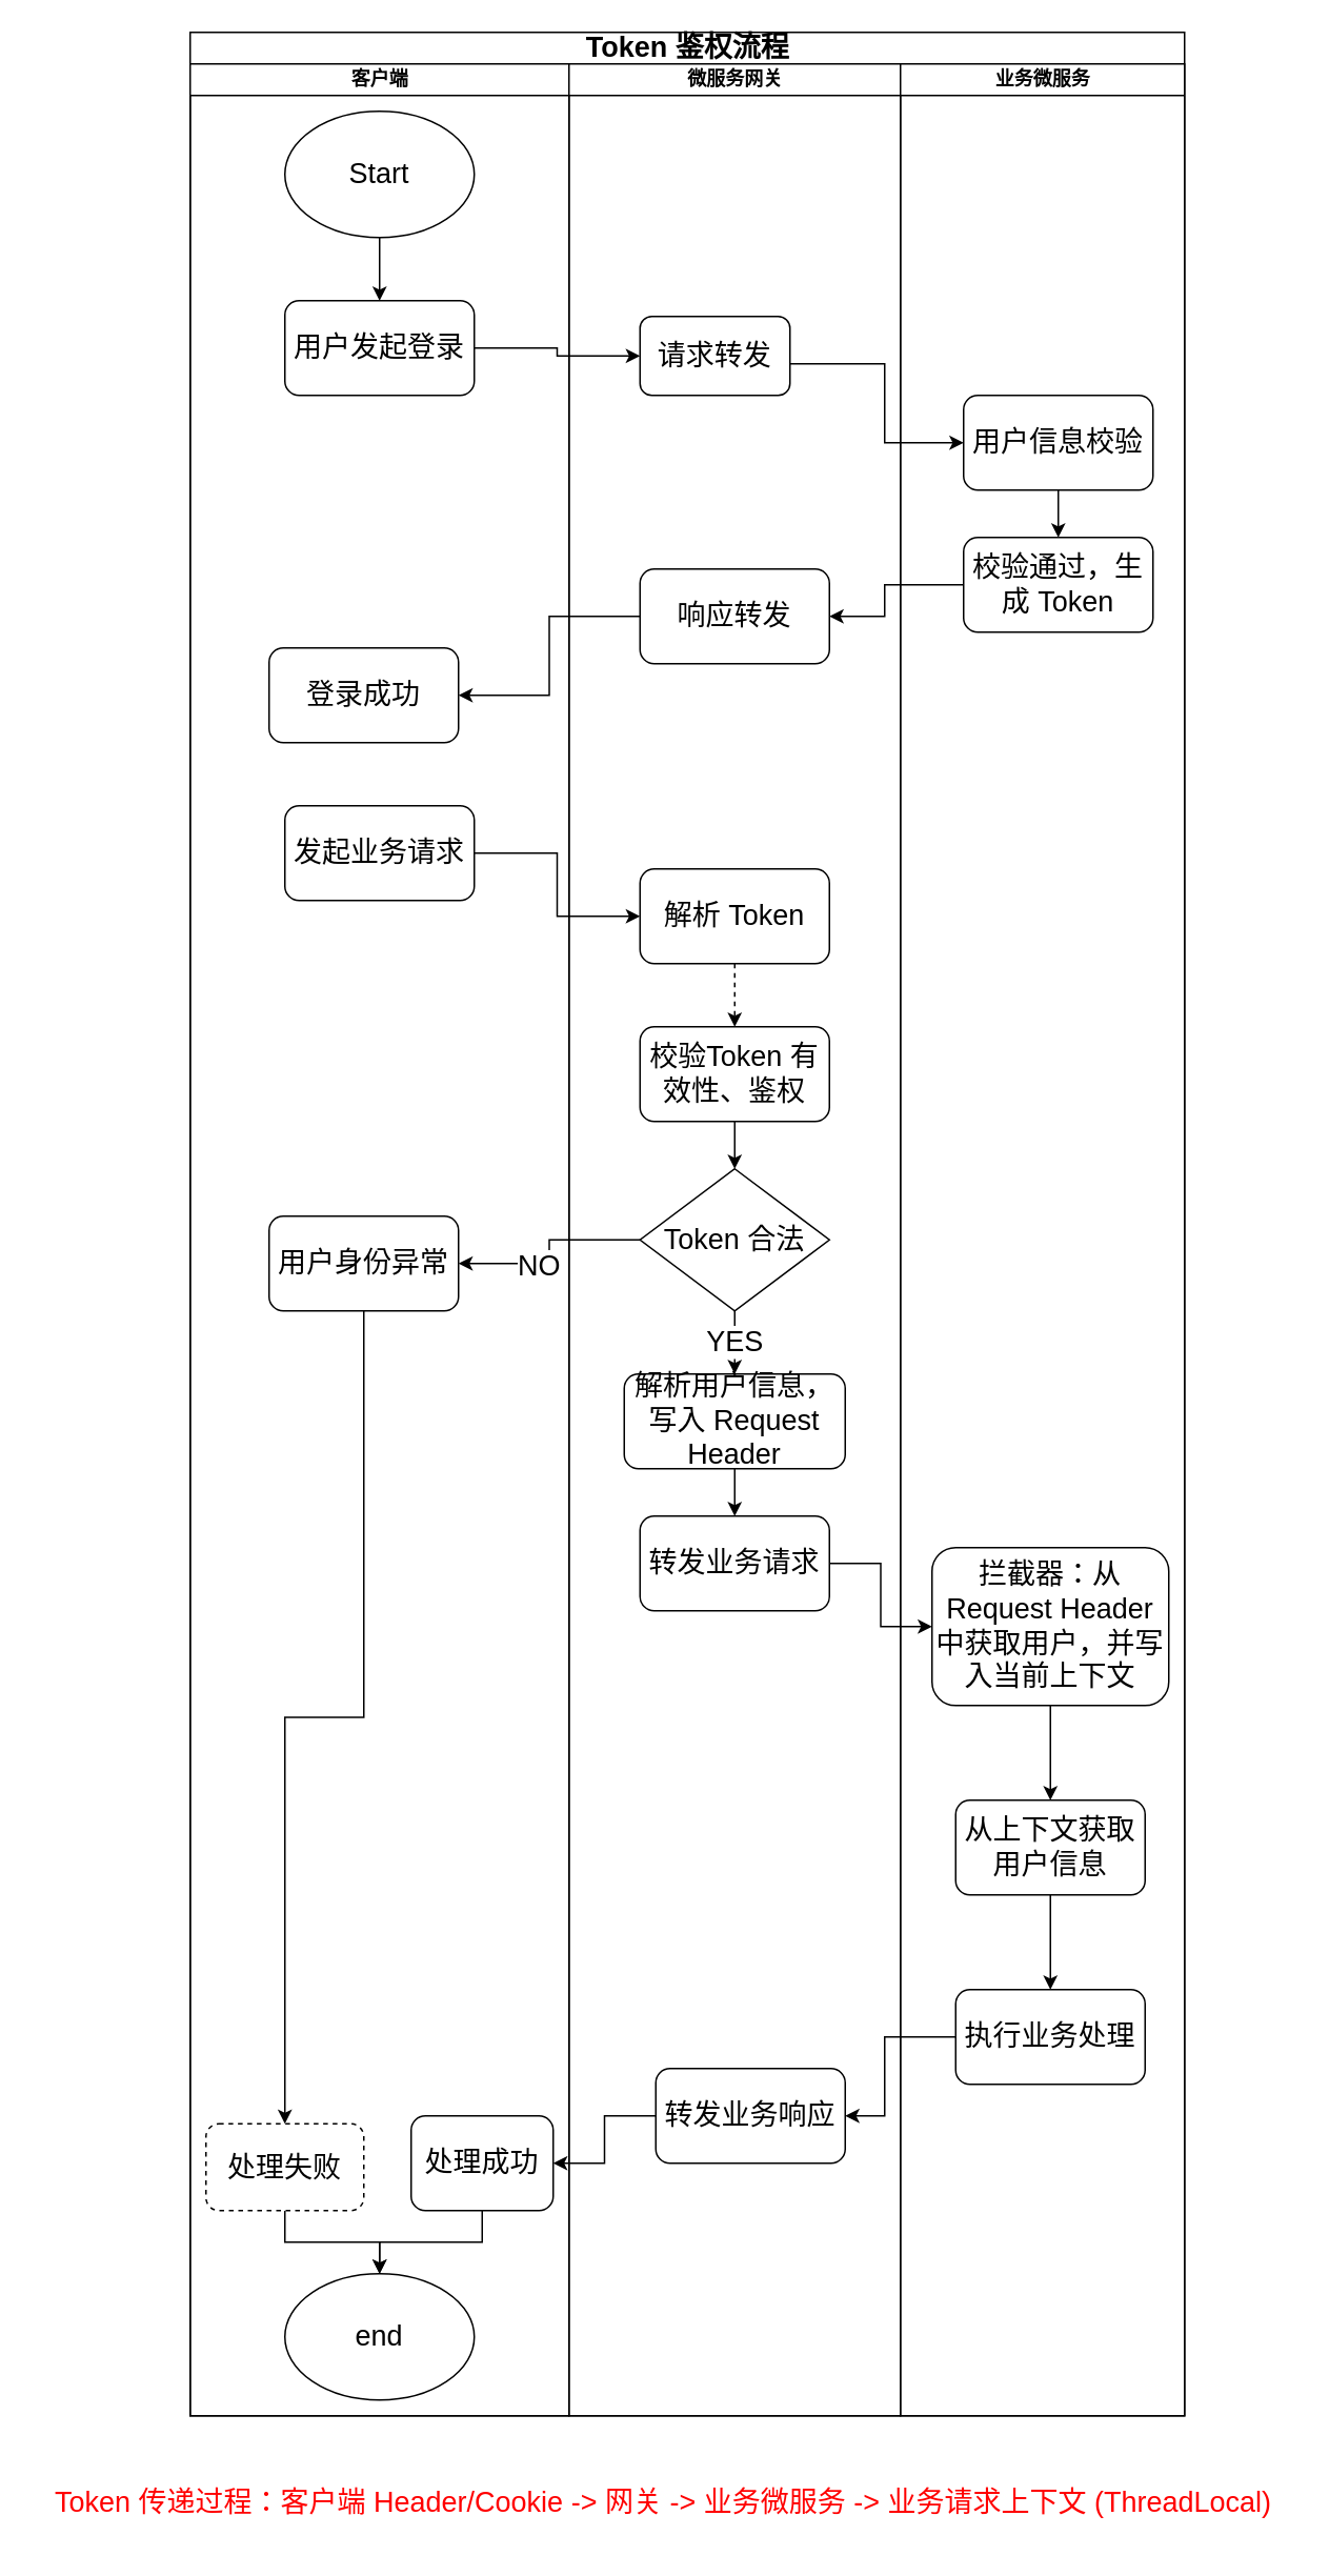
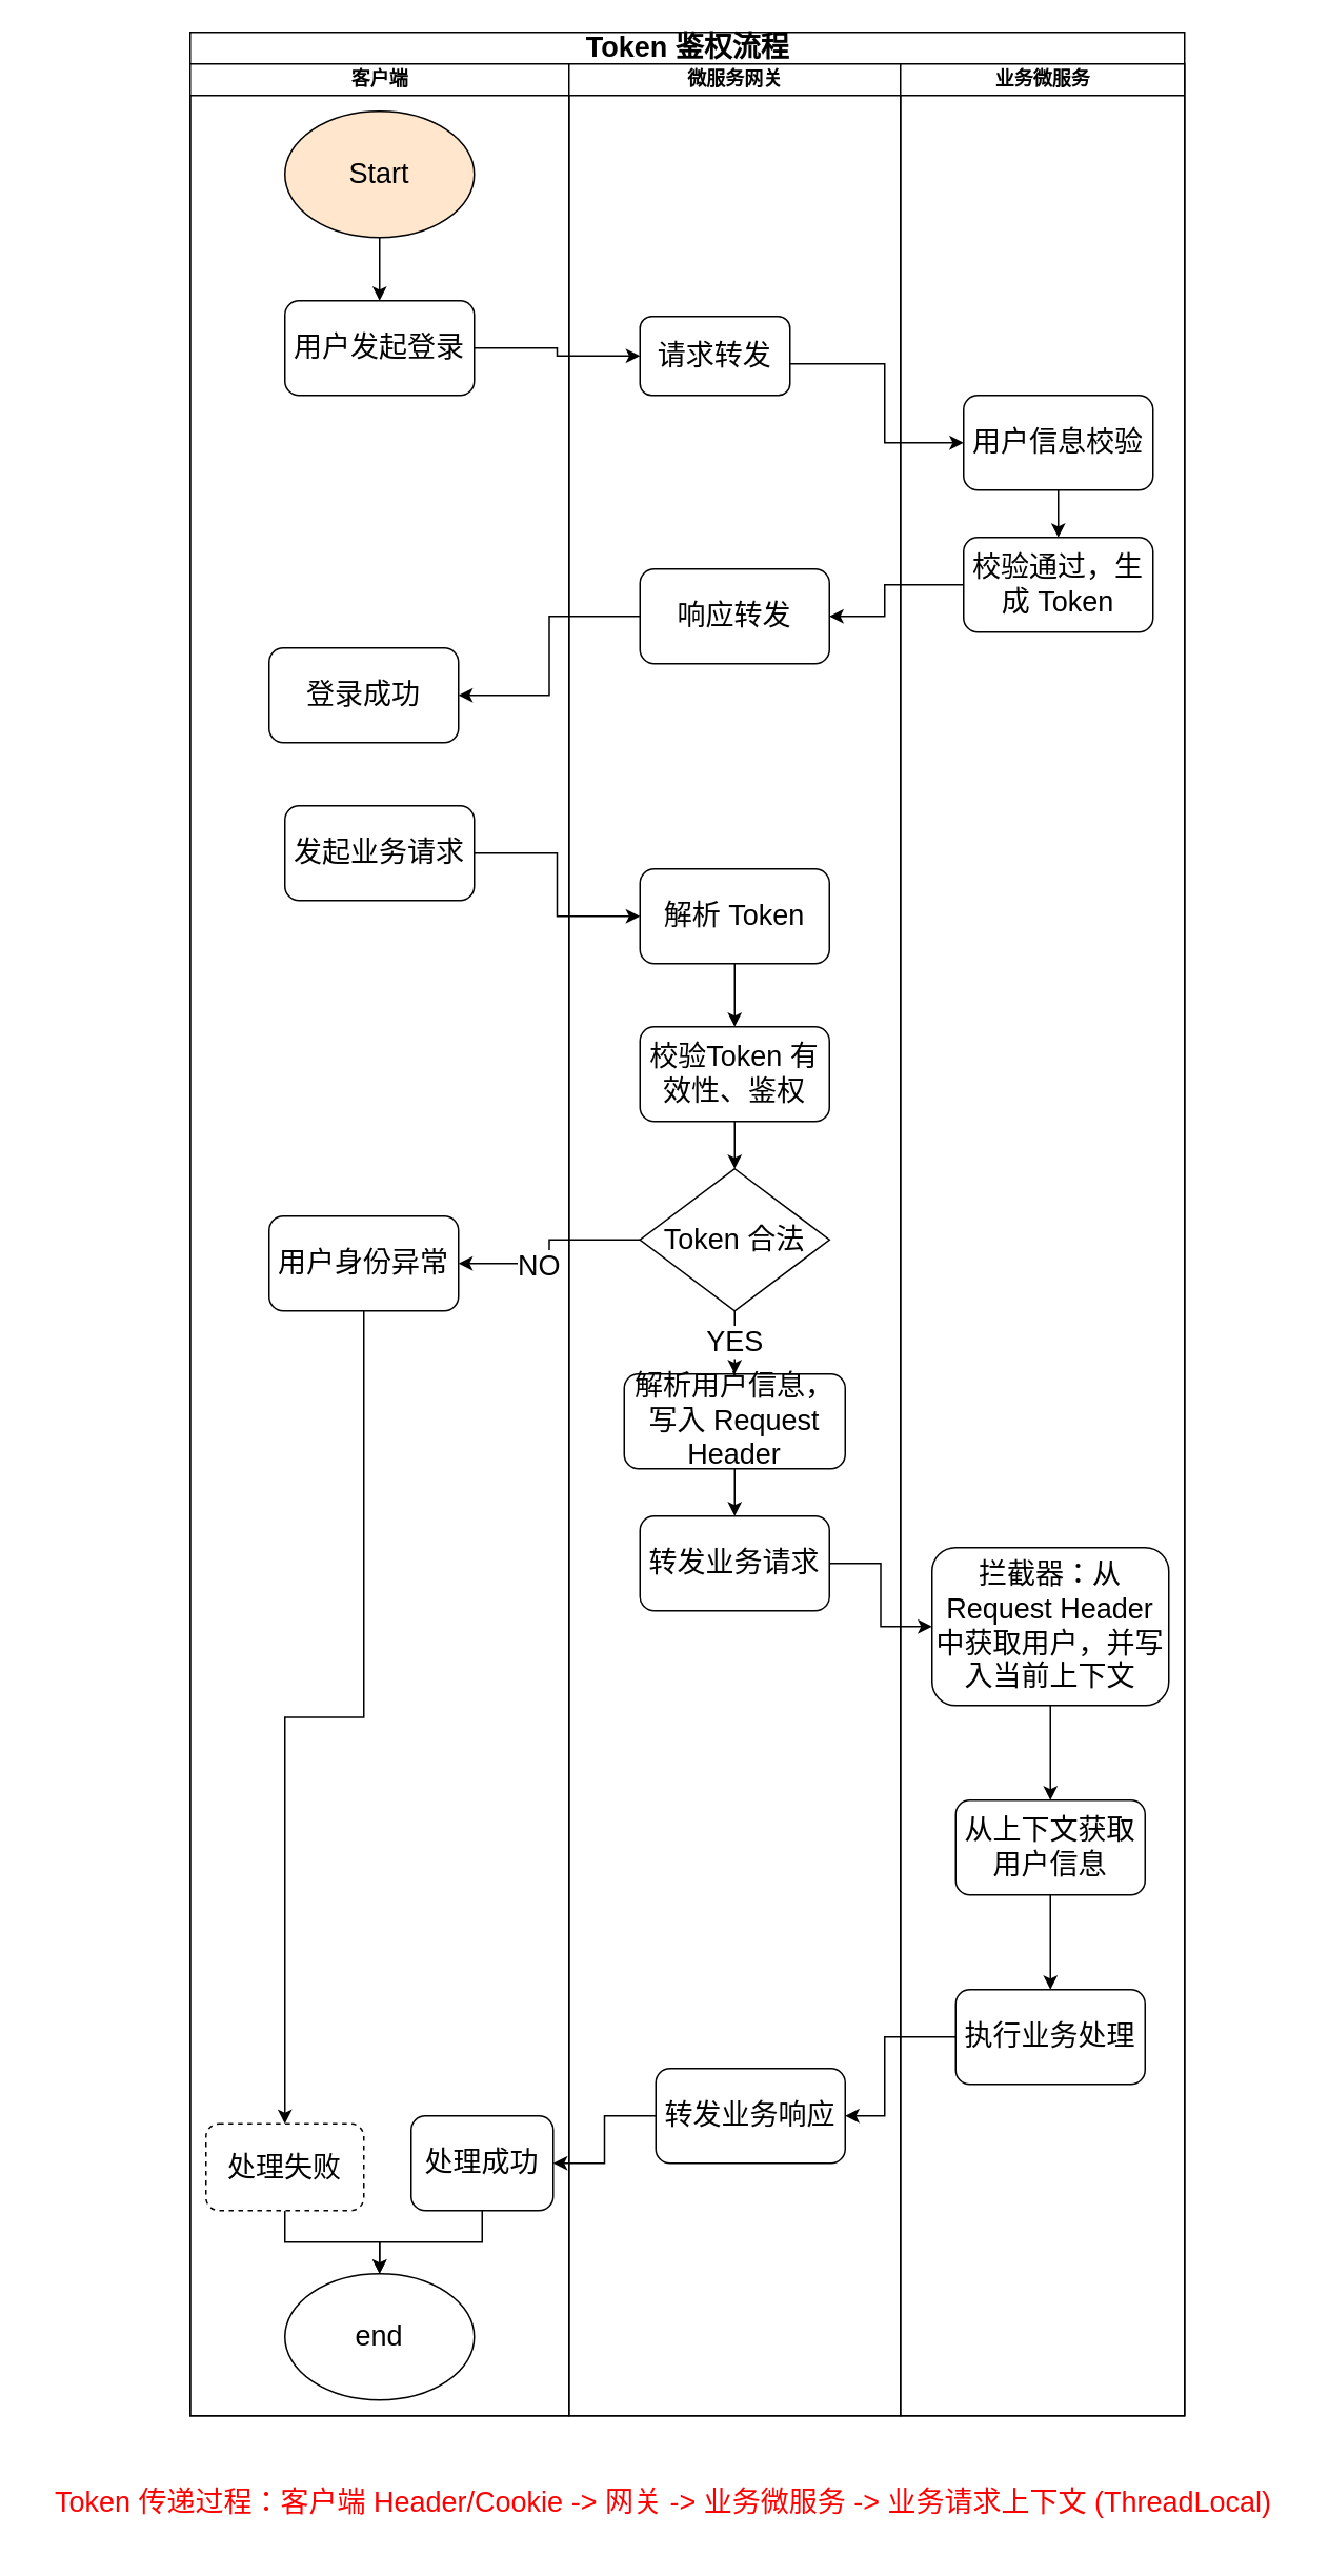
  <mxCell id="0" />
  <mxCell id="1" parent="0" />
  <mxCell id="2" value="&lt;font style=&quot;font-size: 18px;&quot;&gt;Token 鉴权流程&lt;/font&gt;" style="swimlane;childLayout=stackLayout;resizeParent=1;resizeParentMax=0;startSize=20;html=1;" vertex="1" parent="1"><mxGeometry x="120" y="20" width="630" height="1510" as="geometry" /></mxCell>
  <mxCell id="3" value="客户端" style="swimlane;startSize=20;html=1;" vertex="1" parent="2"><mxGeometry y="20" width="240" height="1490" as="geometry" /></mxCell>
  <mxCell id="4" value="" style="edgeStyle=orthogonalEdgeStyle;rounded=0;orthogonalLoop=1;jettySize=auto;html=1;fontSize=18;" edge="1" parent="3" source="5" target="6"><mxGeometry relative="1" as="geometry" /></mxCell>
- <mxCell id="5" value="Start" style="ellipse;whiteSpace=wrap;html=1;fontSize=18;" vertex="1" parent="3"><mxGeometry x="60" y="30" width="120" height="80" as="geometry" /></mxCell>
+ <mxCell id="5" value="Start" style="ellipse;whiteSpace=wrap;html=1;fontSize=18;fillColor=#ffe6cc;" vertex="1" parent="3"><mxGeometry x="60" y="30" width="120" height="80" as="geometry" /></mxCell>
  <mxCell id="6" value="用户发起登录" style="rounded=1;whiteSpace=wrap;html=1;fontSize=18;" vertex="1" parent="3"><mxGeometry x="60" y="150" width="120" height="60" as="geometry" /></mxCell>
  <mxCell id="7" value="登录成功" style="rounded=1;whiteSpace=wrap;html=1;fontSize=18;" vertex="1" parent="3"><mxGeometry x="50" y="370" width="120" height="60" as="geometry" /></mxCell>
  <mxCell id="8" value="发起业务请求" style="rounded=1;whiteSpace=wrap;html=1;fontSize=18;" vertex="1" parent="3"><mxGeometry x="60" y="470" width="120" height="60" as="geometry" /></mxCell>
  <mxCell id="9" style="edgeStyle=orthogonalEdgeStyle;rounded=0;orthogonalLoop=1;jettySize=auto;html=1;entryX=0.5;entryY=0;entryDx=0;entryDy=0;fontSize=18;" edge="1" parent="3" source="10" target="11"><mxGeometry relative="1" as="geometry" /></mxCell>
  <mxCell id="10" value="处理成功" style="rounded=1;whiteSpace=wrap;html=1;fontSize=18;" vertex="1" parent="3"><mxGeometry x="140" y="1300" width="90" height="60" as="geometry" /></mxCell>
  <mxCell id="11" value="end" style="ellipse;whiteSpace=wrap;html=1;fontSize=18;" vertex="1" parent="3"><mxGeometry x="60" y="1400" width="120" height="80" as="geometry" /></mxCell>
  <mxCell id="12" style="edgeStyle=orthogonalEdgeStyle;rounded=0;orthogonalLoop=1;jettySize=auto;html=1;entryX=0.5;entryY=0;entryDx=0;entryDy=0;fontSize=18;" edge="1" parent="3" source="13" target="11"><mxGeometry relative="1" as="geometry" /></mxCell>
  <mxCell id="13" value="处理失败" style="rounded=1;whiteSpace=wrap;html=1;fontSize=18;dashed=1;" vertex="1" parent="3"><mxGeometry x="10" y="1305" width="100" height="55" as="geometry" /></mxCell>
  <mxCell id="14" style="edgeStyle=orthogonalEdgeStyle;rounded=0;orthogonalLoop=1;jettySize=auto;html=1;entryX=0.5;entryY=0;entryDx=0;entryDy=0;fontSize=18;" edge="1" parent="3" source="15" target="13"><mxGeometry relative="1" as="geometry" /></mxCell>
  <mxCell id="15" value="用户身份异常" style="rounded=1;whiteSpace=wrap;html=1;fontSize=18;" vertex="1" parent="3"><mxGeometry x="50" y="730" width="120" height="60" as="geometry" /></mxCell>
  <mxCell id="16" value="微服务网关" style="swimlane;startSize=20;html=1;" vertex="1" parent="2"><mxGeometry x="240" y="20" width="210" height="1490" as="geometry" /></mxCell>
  <mxCell id="17" value="请求转发" style="rounded=1;whiteSpace=wrap;html=1;fontSize=18;" vertex="1" parent="16"><mxGeometry x="45" y="160" width="95" height="50" as="geometry" /></mxCell>
  <mxCell id="18" value="响应转发" style="rounded=1;whiteSpace=wrap;html=1;fontSize=18;" vertex="1" parent="16"><mxGeometry x="45" y="320" width="120" height="60" as="geometry" /></mxCell>
- <mxCell id="19" value="" style="edgeStyle=orthogonalEdgeStyle;rounded=0;orthogonalLoop=1;jettySize=auto;html=1;fontSize=18;dashed=1;" edge="1" parent="16" source="20" target="22"><mxGeometry relative="1" as="geometry" /></mxCell>
+ <mxCell id="19" value="" style="edgeStyle=orthogonalEdgeStyle;rounded=0;orthogonalLoop=1;jettySize=auto;html=1;fontSize=18;" edge="1" parent="16" source="20" target="22"><mxGeometry relative="1" as="geometry" /></mxCell>
  <mxCell id="20" value="解析 Token" style="rounded=1;whiteSpace=wrap;html=1;fontSize=18;" vertex="1" parent="16"><mxGeometry x="45" y="510" width="120" height="60" as="geometry" /></mxCell>
  <mxCell id="21" value="" style="edgeStyle=orthogonalEdgeStyle;rounded=0;orthogonalLoop=1;jettySize=auto;html=1;fontSize=18;" edge="1" parent="16" source="22" target="24"><mxGeometry relative="1" as="geometry" /></mxCell>
  <mxCell id="22" value="校验Token 有效性、鉴权" style="rounded=1;whiteSpace=wrap;html=1;fontSize=18;" vertex="1" parent="16"><mxGeometry x="45" y="610" width="120" height="60" as="geometry" /></mxCell>
  <mxCell id="23" value="YES" style="edgeStyle=orthogonalEdgeStyle;rounded=0;orthogonalLoop=1;jettySize=auto;html=1;fontSize=18;" edge="1" parent="16" source="24" target="26"><mxGeometry relative="1" as="geometry" /></mxCell>
  <mxCell id="24" value="Token 合法" style="rhombus;whiteSpace=wrap;html=1;fontSize=18;" vertex="1" parent="16"><mxGeometry x="45" y="700" width="120" height="90" as="geometry" /></mxCell>
  <mxCell id="25" value="" style="edgeStyle=orthogonalEdgeStyle;rounded=0;orthogonalLoop=1;jettySize=auto;html=1;fontSize=18;" edge="1" parent="16" source="26" target="27"><mxGeometry relative="1" as="geometry" /></mxCell>
  <mxCell id="26" value="解析用户信息，写入 Request Header" style="rounded=1;whiteSpace=wrap;html=1;fontSize=18;" vertex="1" parent="16"><mxGeometry x="35" y="830" width="140" height="60" as="geometry" /></mxCell>
  <mxCell id="27" value="转发业务请求" style="rounded=1;whiteSpace=wrap;html=1;fontSize=18;" vertex="1" parent="16"><mxGeometry x="45" y="920" width="120" height="60" as="geometry" /></mxCell>
  <mxCell id="28" value="转发业务响应" style="rounded=1;whiteSpace=wrap;html=1;fontSize=18;" vertex="1" parent="16"><mxGeometry x="55" y="1270" width="120" height="60" as="geometry" /></mxCell>
  <mxCell id="29" value="业务微服务" style="swimlane;startSize=20;html=1;" vertex="1" parent="2"><mxGeometry x="450" y="20" width="180" height="1490" as="geometry" /></mxCell>
  <mxCell id="30" value="" style="edgeStyle=orthogonalEdgeStyle;rounded=0;orthogonalLoop=1;jettySize=auto;html=1;fontSize=18;" edge="1" parent="29" source="31" target="32"><mxGeometry relative="1" as="geometry" /></mxCell>
  <mxCell id="31" value="用户信息校验" style="rounded=1;whiteSpace=wrap;html=1;fontSize=18;" vertex="1" parent="29"><mxGeometry x="40" y="210" width="120" height="60" as="geometry" /></mxCell>
  <mxCell id="32" value="校验通过，生成 Token" style="rounded=1;whiteSpace=wrap;html=1;fontSize=18;" vertex="1" parent="29"><mxGeometry x="40" y="300" width="120" height="60" as="geometry" /></mxCell>
  <mxCell id="33" value="" style="edgeStyle=orthogonalEdgeStyle;rounded=0;orthogonalLoop=1;jettySize=auto;html=1;fontSize=18;" edge="1" parent="29" source="34" target="36"><mxGeometry relative="1" as="geometry" /></mxCell>
  <mxCell id="34" value="拦截器：从 Request Header 中获取用户，并写入当前上下文" style="rounded=1;whiteSpace=wrap;html=1;fontSize=18;" vertex="1" parent="29"><mxGeometry x="20" y="940" width="150" height="100" as="geometry" /></mxCell>
  <mxCell id="35" value="" style="edgeStyle=orthogonalEdgeStyle;rounded=0;orthogonalLoop=1;jettySize=auto;html=1;fontSize=18;" edge="1" parent="29" source="36" target="37"><mxGeometry relative="1" as="geometry" /></mxCell>
  <mxCell id="36" value="从上下文获取用户信息" style="rounded=1;whiteSpace=wrap;html=1;fontSize=18;" vertex="1" parent="29"><mxGeometry x="35" y="1100" width="120" height="60" as="geometry" /></mxCell>
  <mxCell id="37" value="执行业务处理" style="rounded=1;whiteSpace=wrap;html=1;fontSize=18;" vertex="1" parent="29"><mxGeometry x="35" y="1220" width="120" height="60" as="geometry" /></mxCell>
  <mxCell id="38" value="" style="edgeStyle=orthogonalEdgeStyle;rounded=0;orthogonalLoop=1;jettySize=auto;html=1;fontSize=18;" edge="1" parent="2" source="6" target="17"><mxGeometry relative="1" as="geometry" /></mxCell>
  <mxCell id="39" value="" style="edgeStyle=orthogonalEdgeStyle;rounded=0;orthogonalLoop=1;jettySize=auto;html=1;fontSize=18;" edge="1" parent="2" source="17" target="31"><mxGeometry relative="1" as="geometry"><Array as="points"><mxPoint x="440" y="210" /><mxPoint x="440" y="260" /></Array></mxGeometry></mxCell>
  <mxCell id="40" value="" style="edgeStyle=orthogonalEdgeStyle;rounded=0;orthogonalLoop=1;jettySize=auto;html=1;fontSize=18;" edge="1" parent="2" source="32" target="18"><mxGeometry relative="1" as="geometry"><Array as="points"><mxPoint x="440" y="350" /><mxPoint x="440" y="370" /></Array></mxGeometry></mxCell>
  <mxCell id="41" value="" style="edgeStyle=orthogonalEdgeStyle;rounded=0;orthogonalLoop=1;jettySize=auto;html=1;fontSize=18;" edge="1" parent="2" source="18" target="7"><mxGeometry relative="1" as="geometry" /></mxCell>
  <mxCell id="42" style="edgeStyle=orthogonalEdgeStyle;rounded=0;orthogonalLoop=1;jettySize=auto;html=1;entryX=0;entryY=0.5;entryDx=0;entryDy=0;fontSize=18;" edge="1" parent="2" source="8" target="20"><mxGeometry relative="1" as="geometry" /></mxCell>
  <mxCell id="43" style="edgeStyle=orthogonalEdgeStyle;rounded=0;orthogonalLoop=1;jettySize=auto;html=1;entryX=1;entryY=0.5;entryDx=0;entryDy=0;fontSize=18;" edge="1" parent="2" source="24" target="15"><mxGeometry relative="1" as="geometry" /></mxCell>
  <mxCell id="44" value="NO" style="edgeLabel;html=1;align=center;verticalAlign=middle;resizable=0;points=[];fontSize=18;" vertex="1" connectable="0" parent="43"><mxGeometry x="0.231" y="1" relative="1" as="geometry"><mxPoint as="offset" /></mxGeometry></mxCell>
  <mxCell id="45" style="edgeStyle=orthogonalEdgeStyle;rounded=0;orthogonalLoop=1;jettySize=auto;html=1;entryX=0;entryY=0.5;entryDx=0;entryDy=0;fontSize=18;" edge="1" parent="2" source="27" target="34"><mxGeometry relative="1" as="geometry" /></mxCell>
  <mxCell id="46" style="edgeStyle=orthogonalEdgeStyle;rounded=0;orthogonalLoop=1;jettySize=auto;html=1;entryX=1;entryY=0.5;entryDx=0;entryDy=0;fontSize=18;" edge="1" parent="2" source="28" target="10"><mxGeometry relative="1" as="geometry" /></mxCell>
  <mxCell id="47" style="edgeStyle=orthogonalEdgeStyle;rounded=0;orthogonalLoop=1;jettySize=auto;html=1;entryX=1;entryY=0.5;entryDx=0;entryDy=0;fontSize=18;" edge="1" parent="2" source="37" target="28"><mxGeometry relative="1" as="geometry"><Array as="points"><mxPoint x="440" y="1270" /><mxPoint x="440" y="1320" /></Array></mxGeometry></mxCell>
  <mxCell id="48" value="&lt;font color=&quot;#ff0000&quot;&gt;Token 传递过程：客户端 Header/Cookie -&amp;gt; 网关 -&amp;gt; 业务微服务 -&amp;gt; 业务请求上下文 (ThreadLocal)&lt;/font&gt;" style="text;html=1;strokeColor=none;fillColor=none;align=center;verticalAlign=middle;whiteSpace=wrap;rounded=0;fontSize=18;" vertex="1" parent="1"><mxGeometry x="20" y="1560" width="800" height="50" as="geometry" /></mxCell>
